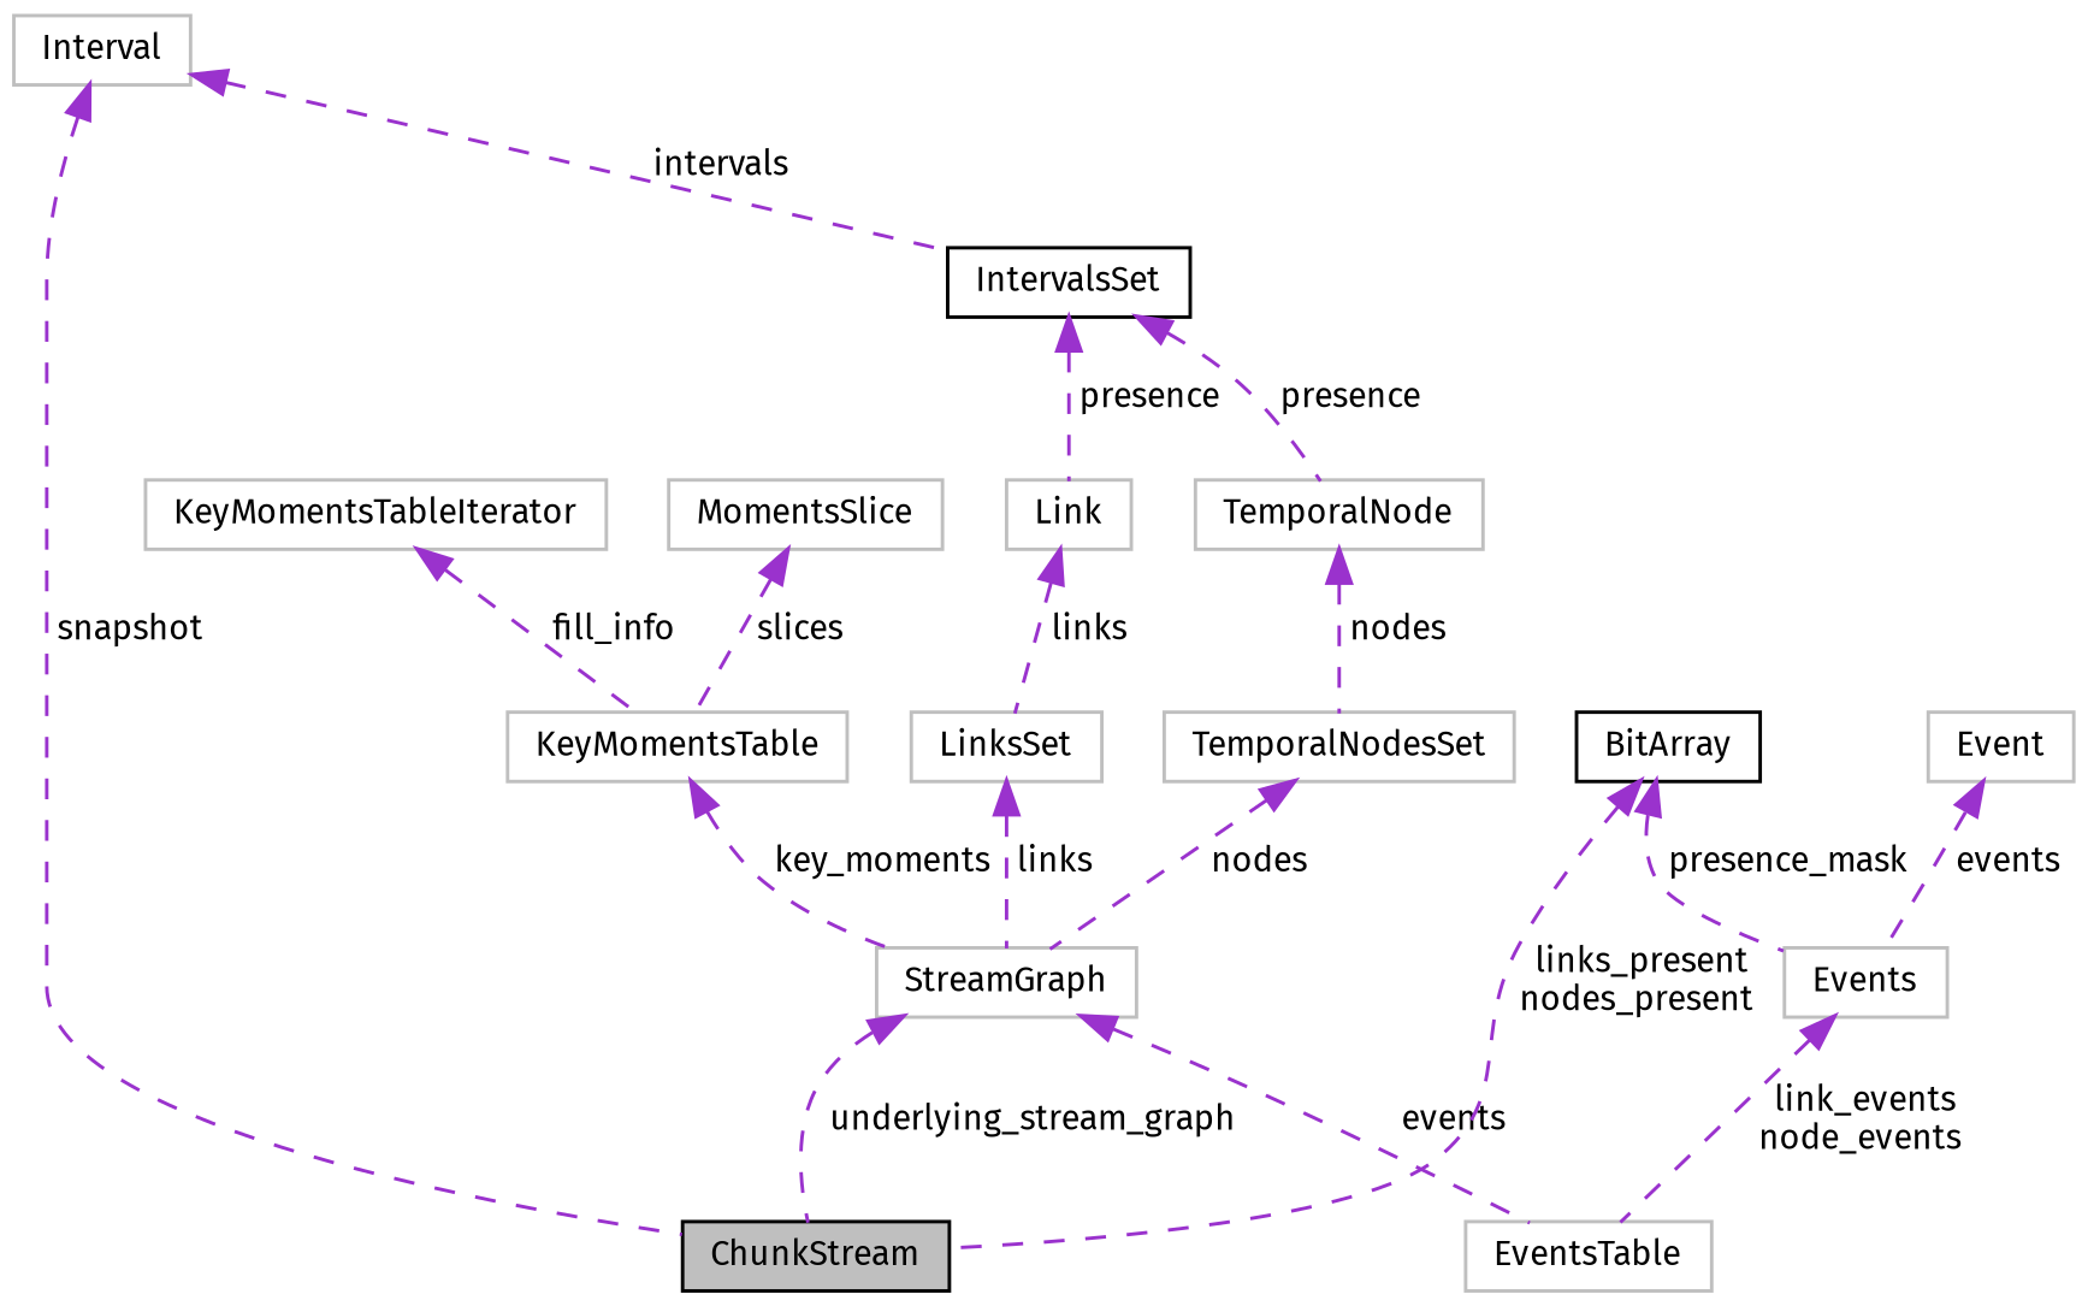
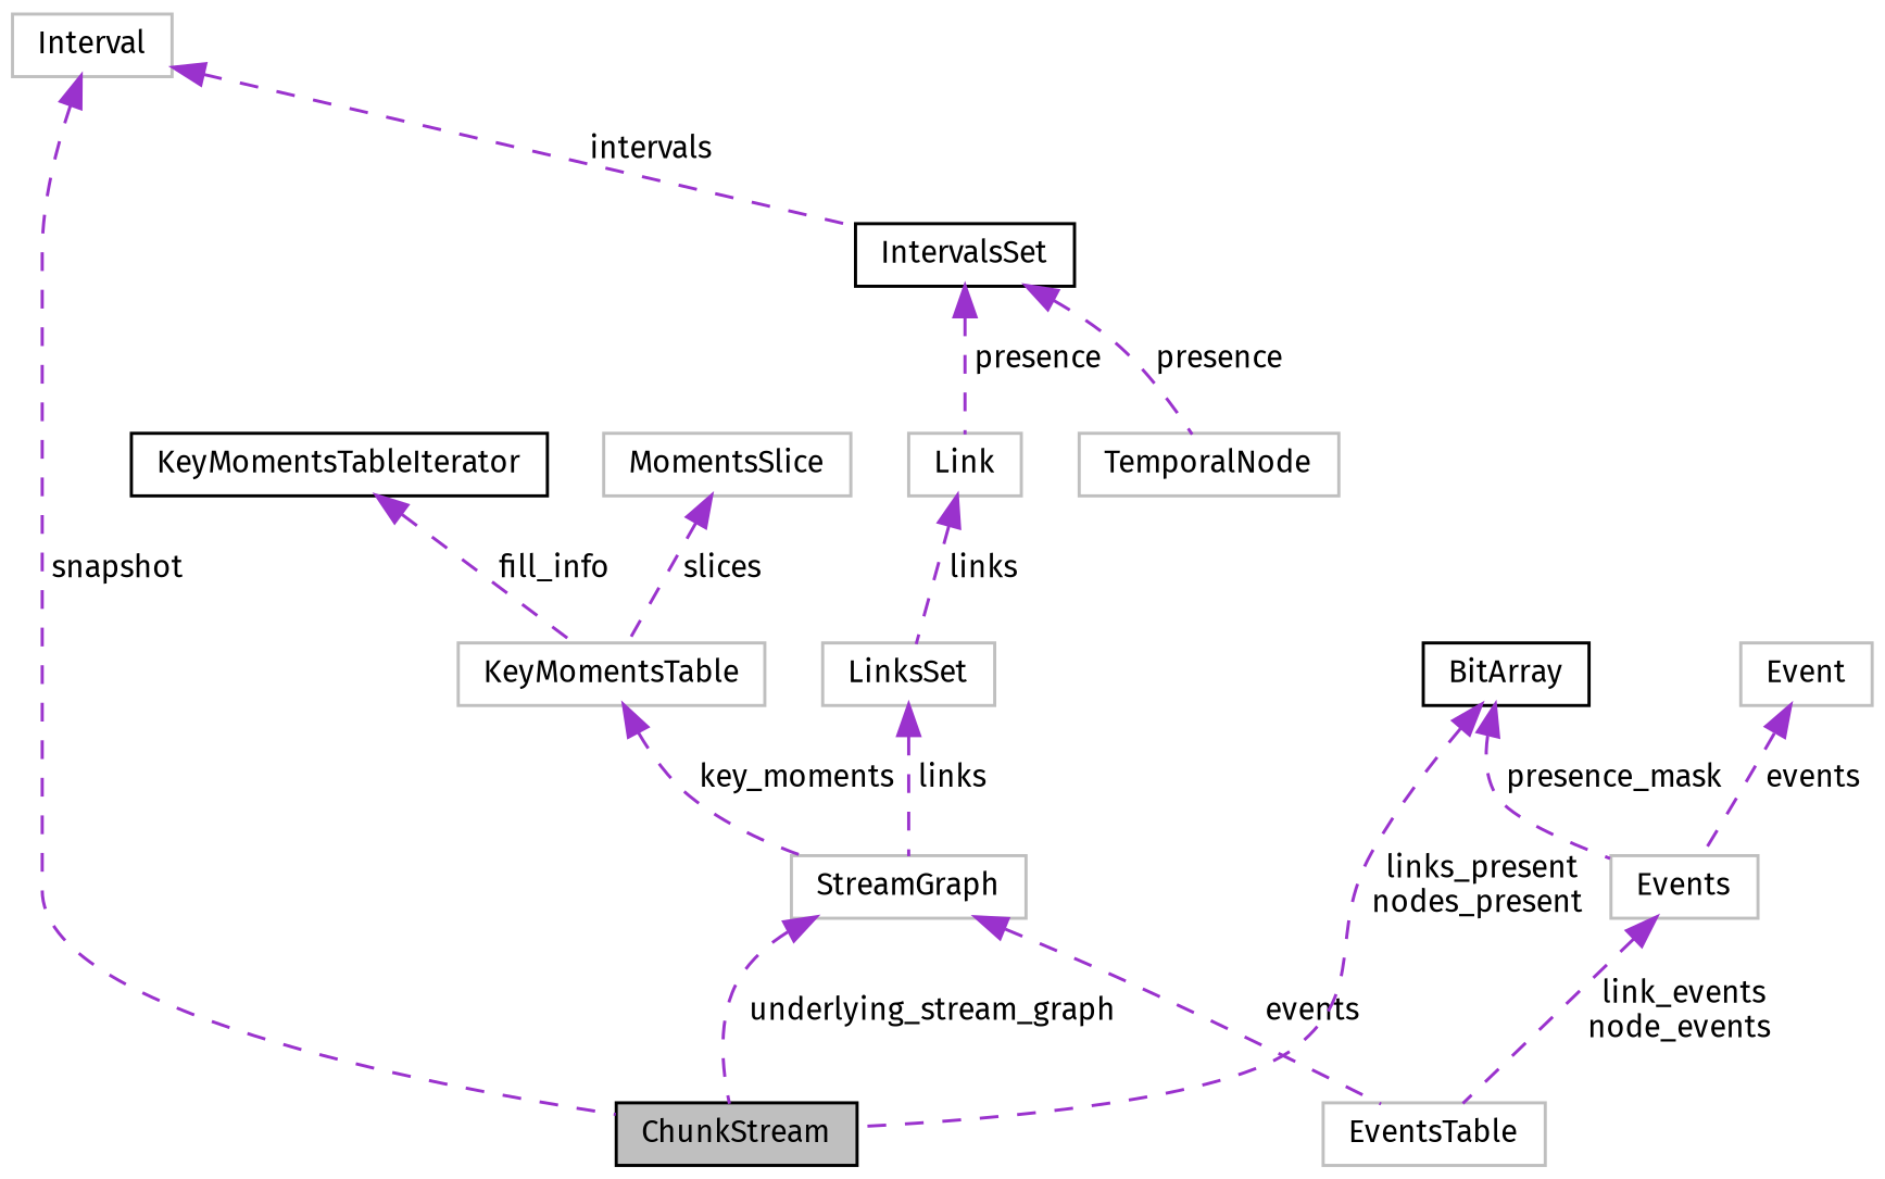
  digraph {
    fontname="Fira Sans"
    node [color=grey75 fillcolor=white fontname="Fira Sans" fontsize=10 shape=record style=filled]
    edge [color=darkorchid3 dir=back fontname="Fira Sans" fontsize=10 labelfontname=Helvetica labelfontsize=10 style=dashed]
    n1 [color=black fillcolor=grey75 fontcolor=black height=0.2 label=ChunkStream width=0.4]
    n2 [height=0.2 label=StreamGraph width=0.4]
    n3 [height=0.2 label=EventsTable width=0.4]
    n4 [height=0.2 label=KeyMomentsTable width=0.4]
    n5 [height=0.2 label=MomentsSlice width=0.4]
-   n6 [height=0.2 label=KeyMomentsTableIterator width=0.4]
-   n7 [height=0.2 label=TemporalNodesSet width=0.4]
+   n6 [color=black height=0.2 label=KeyMomentsTableIterator width=0.4]
    n8 [height=0.2 label=TemporalNode width=0.4]
    n9 [color=black height=0.2 label=IntervalsSet width=0.4]
    n10 [height=0.2 label=Link width=0.4]
    n11 [height=0.2 label=LinksSet width=0.4]
    n12 [height=0.2 label=Interval width=0.4]
    n13 [height=0.2 label=Events width=0.4]
    n14 [height=0.2 label=Event width=0.4]
    n15 [color=black height=0.2 label=BitArray width=0.4]
    n2 -> n1 [label=" underlying_stream_graph"]
    n2 -> n3 [label=" events"]
    n4 -> n2 [label=" key_moments"]
    n5 -> n4 [label=" slices"]
    n6 -> n4 [label=" fill_info"]
-   n7 -> n2 [label=" nodes"]
-   n8 -> n7 [label=" nodes"]
    n9 -> n8 [label=" presence"]
    n9 -> n10 [label=" presence"]
    n10 -> n11 [label=" links"]
    n11 -> n2 [label=" links"]
    n12 -> n1 [label=" snapshot"]
    n12 -> n9 [label=" intervals"]
    n13 -> n3 [label=" link_events\nnode_events"]
    n14 -> n13 [label=" events"]
    n15 -> n1 [label=" links_present\nnodes_present"]
    n15 -> n13 [label=" presence_mask"]
  }
